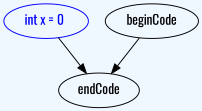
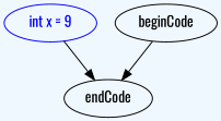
  digraph {
    bgcolor=aliceblue
    fontname=Oswald
    rankdir=TB
    node [fontname=Oswald]
    edge [fontname=Oswald]
-   "int x = 0 " [color=blue fontcolor=blue height=0.5 width=1.2277]
+   "int x = 0 " [color=blue fontcolor=blue height=0.5 width=1.2277 label="int x = 9"]
    endCode [height=0.5 width=1.1735]
    beginCode [height=0.5 width=1.354]
    "int x = 0 " -> endCode
    beginCode -> endCode
  }
